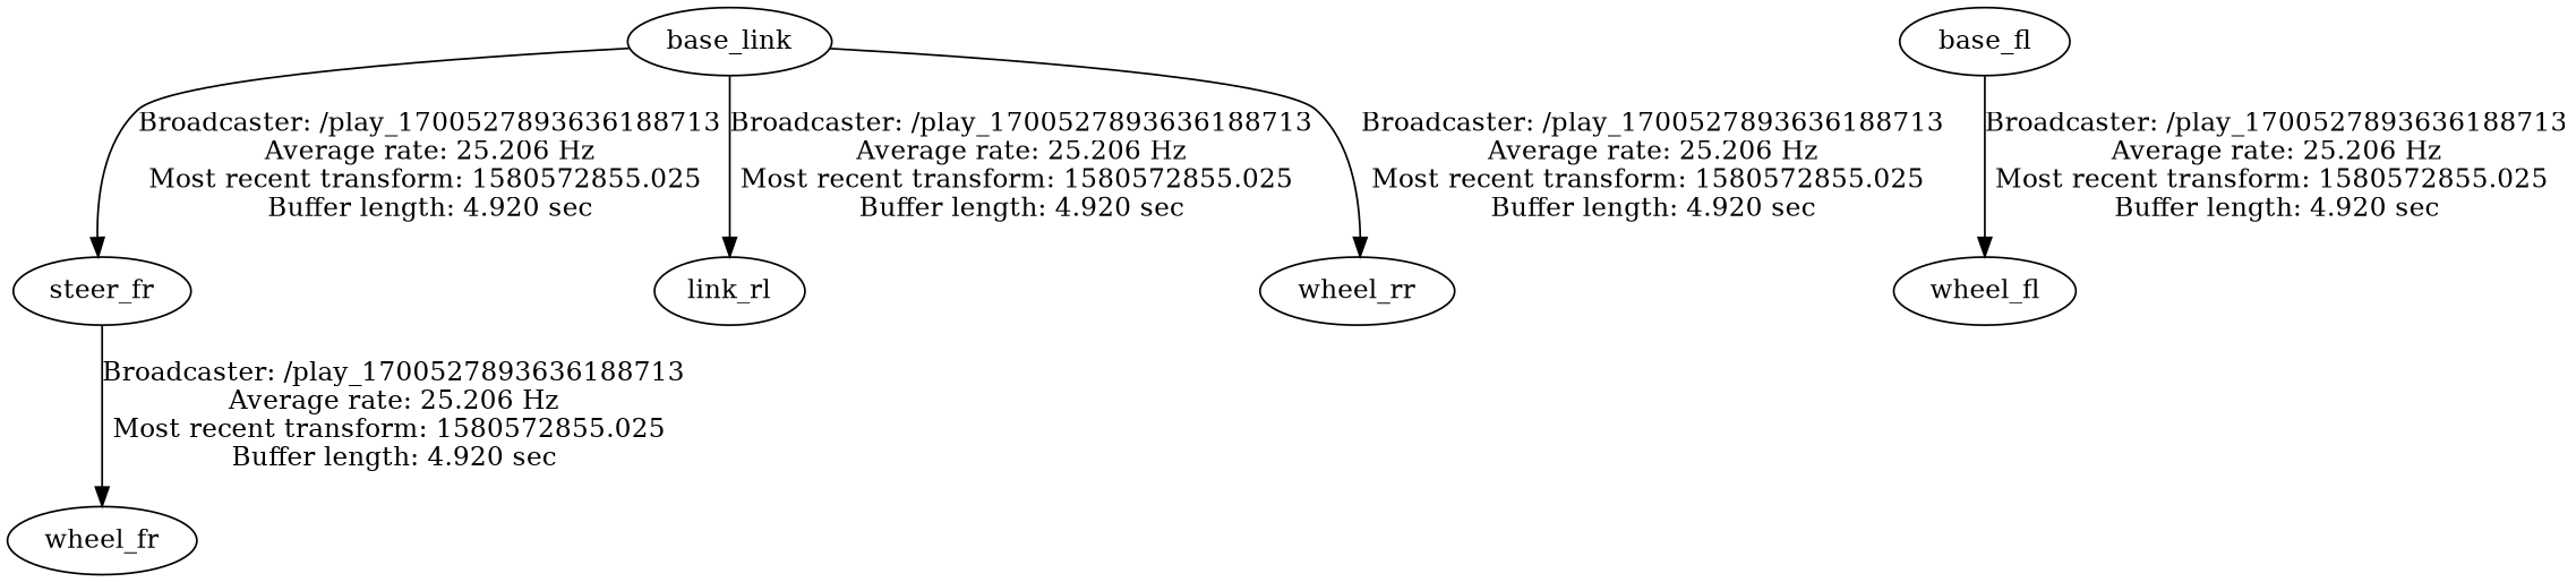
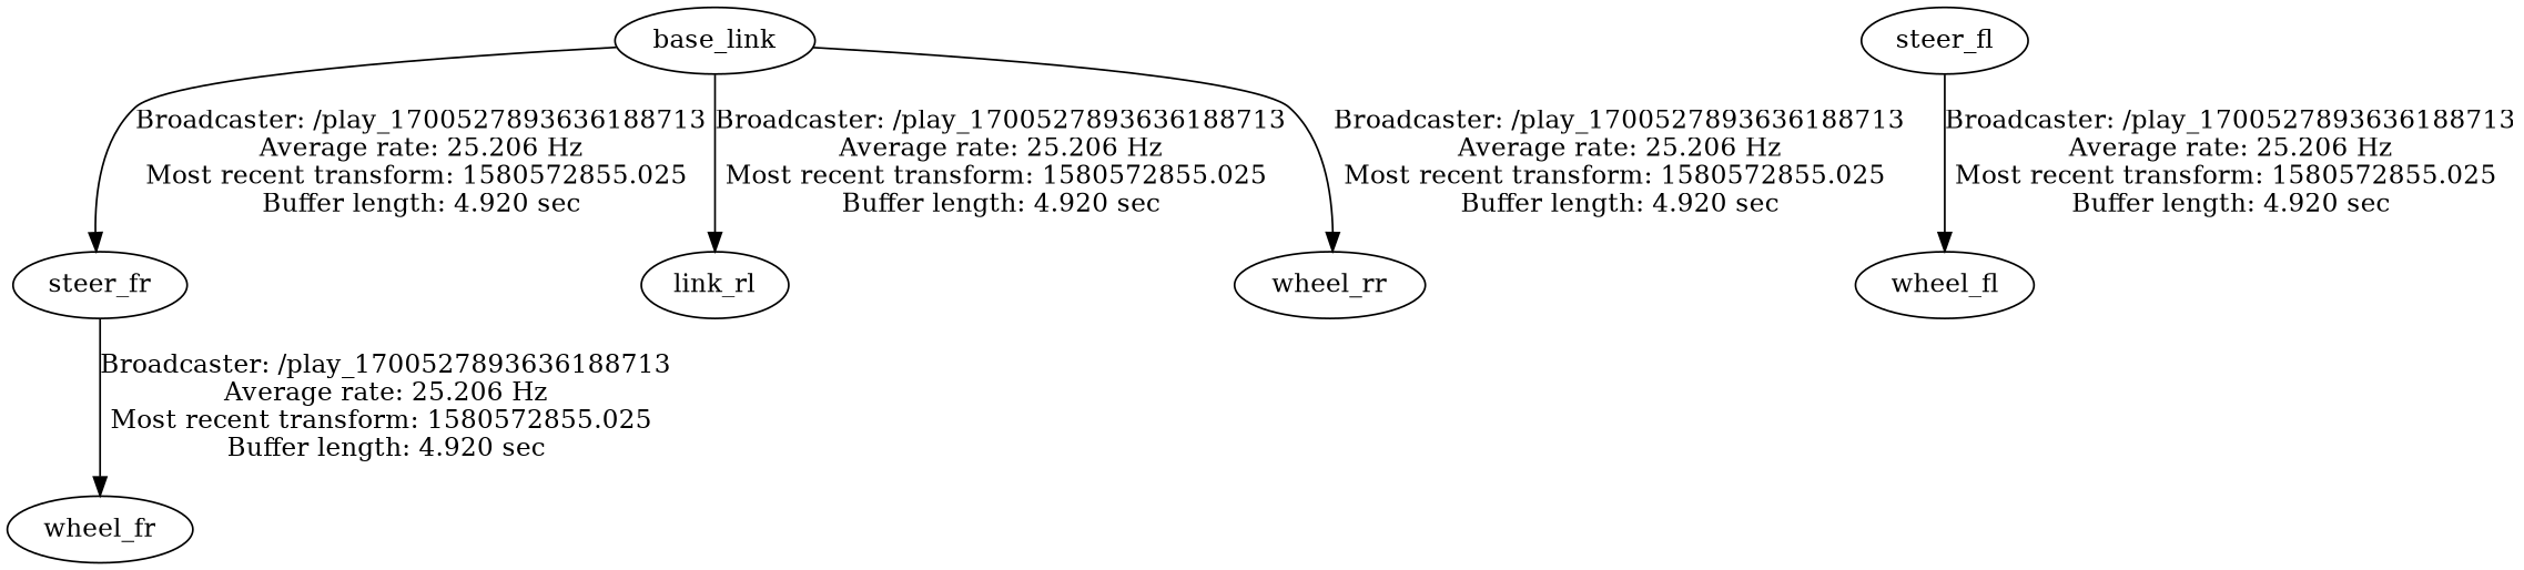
  digraph {
    base_link
    steer_fr
    n3 [label=link_rl]
    wheel_rr
-   steer_fl [label=base_fl]
+   steer_fl
    wheel_fl
    wheel_fr
    base_link -> steer_fr [label="Broadcaster: /play_1700527893636188713\nAverage rate: 25.206 Hz\nMost recent transform: 1580572855.025 \nBuffer length: 4.920 sec\n"]
    base_link -> n3 [label="Broadcaster: /play_1700527893636188713\nAverage rate: 25.206 Hz\nMost recent transform: 1580572855.025 \nBuffer length: 4.920 sec\n"]
    base_link -> wheel_rr [label="Broadcaster: /play_1700527893636188713\nAverage rate: 25.206 Hz\nMost recent transform: 1580572855.025 \nBuffer length: 4.920 sec\n"]
    steer_fr -> wheel_fr [label="Broadcaster: /play_1700527893636188713\nAverage rate: 25.206 Hz\nMost recent transform: 1580572855.025 \nBuffer length: 4.920 sec\n"]
    steer_fl -> wheel_fl [label="Broadcaster: /play_1700527893636188713\nAverage rate: 25.206 Hz\nMost recent transform: 1580572855.025 \nBuffer length: 4.920 sec\n"]
  }
